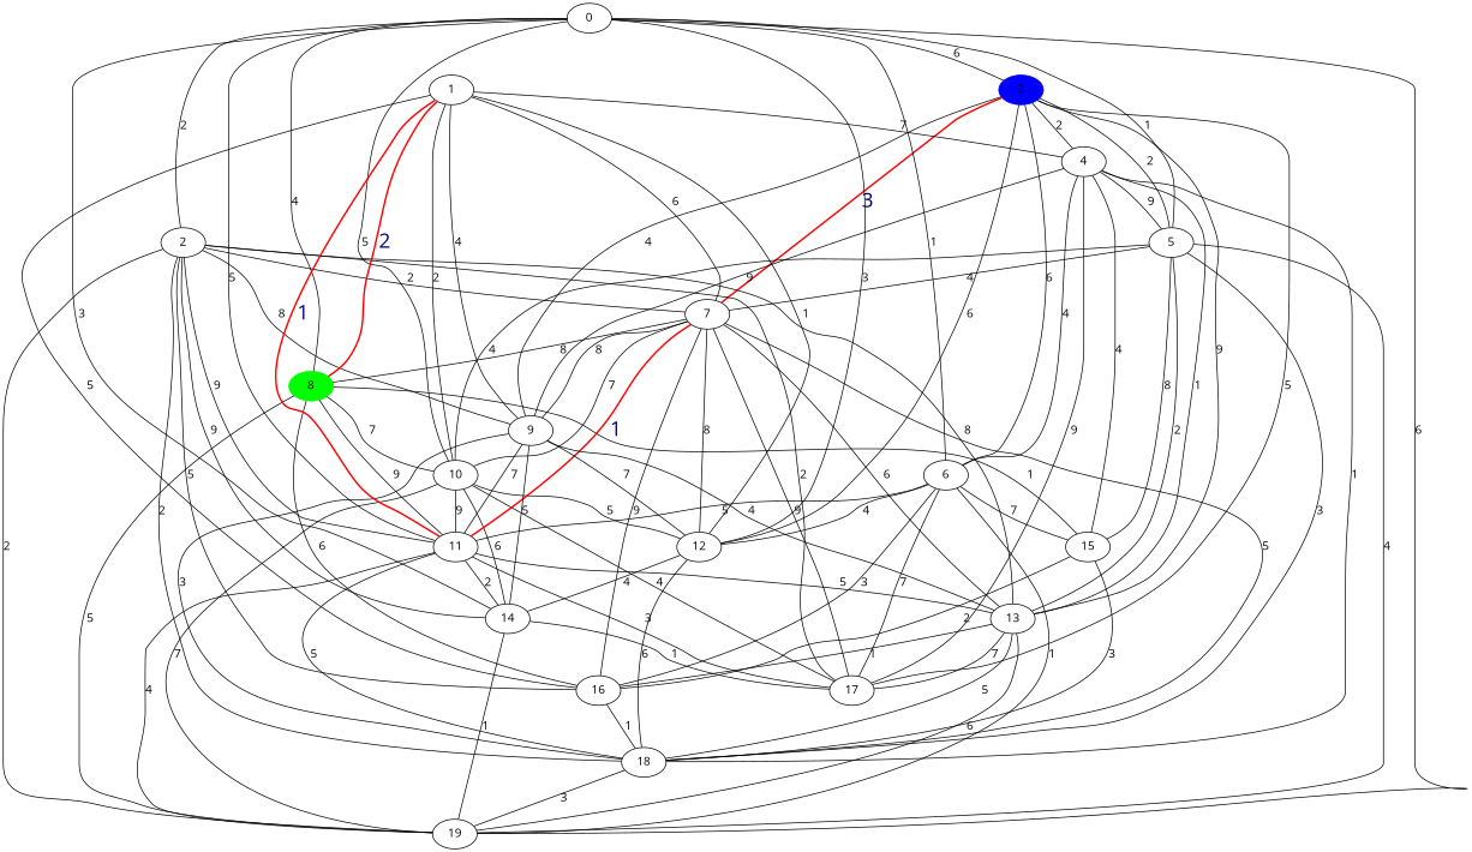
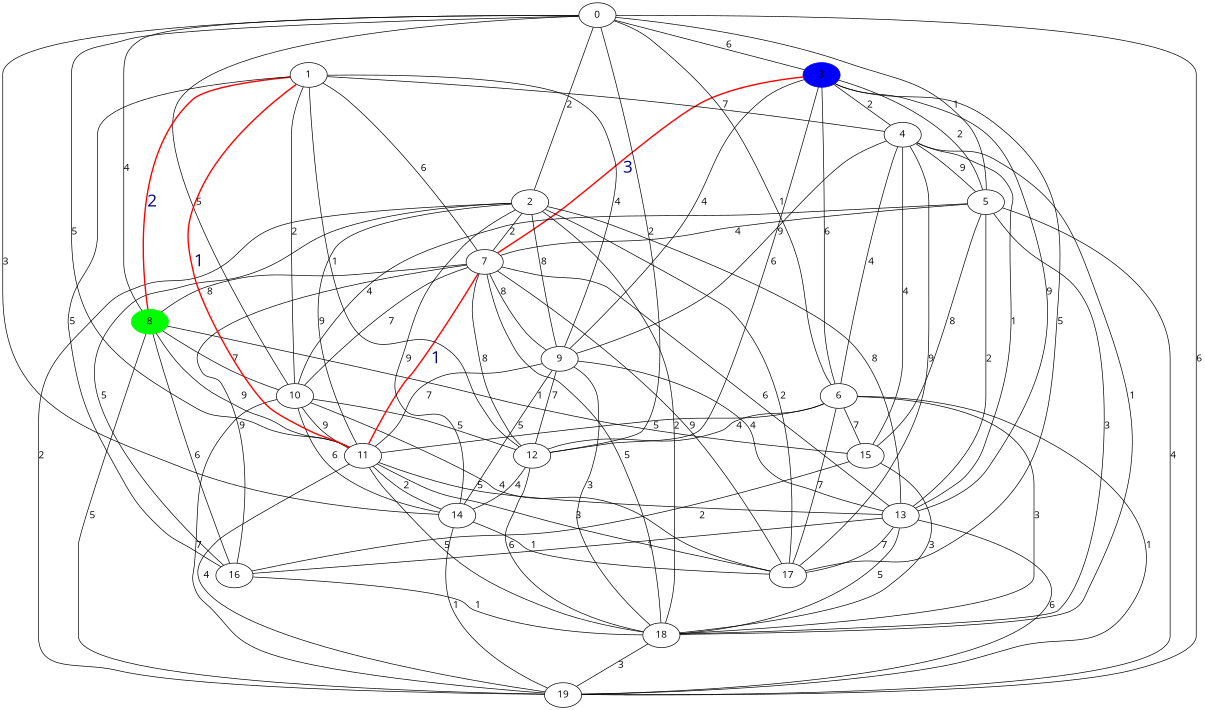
  graph {
    fontname="Open Sans"
    node [fontname="Open Sans"]
    edge [fontname="Open Sans"]
    8 [color=green style=filled]
    10
    11
    19
    16
    15
    12
    17
    14
    13
    18
    3 [color=blue style=filled]
    5
    6
    4
    7
    9
    0
    2
    1
    8 -- 10 [label=7]
    8 -- 11 [label=9]
    8 -- 19 [label=5]
    8 -- 16 [label=6]
    8 -- 15 [label=1]
    10 -- 11 [label=9]
    10 -- 19 [label=7]
    10 -- 12 [label=5]
    10 -- 17 [label=4]
    10 -- 14 [label=6]
    11 -- 19 [label=4]
    11 -- 17 [label=3]
    11 -- 14 [label=2]
    11 -- 13 [label=5]
    11 -- 18 [label=5]
    16 -- 18 [label=1]
    15 -- 16 [label=2]
    15 -- 18 [label=3]
    12 -- 14 [label=4]
    12 -- 18 [label=6]
    14 -- 19 [label=1]
    14 -- 17 [label=1]
    13 -- 19 [label=6]
    13 -- 16 [label=1]
    13 -- 17 [label=7]
    13 -- 18 [label=5]
    18 -- 19 [label=3]
    3 -- 12 [label=6]
    3 -- 17 [label=5]
    3 -- 13 [label=9]
    3 -- 5 [label=2]
    3 -- 6 [label=6]
    3 -- 4 [label=2]
    3 -- 7 [color=red fontcolor=navyblue fontsize=24 label=3 style=bold]
    3 -- 9 [label=4]
    5 -- 10 [label=4]
    5 -- 19 [label=4]
    5 -- 15 [label=8]
    5 -- 13 [label=2]
    5 -- 18 [label=3]
    5 -- 7 [label=4]
    6 -- 11 [label=5]
    6 -- 19 [label=1]
-   6 -- 16 [label=3]
+   6 -- 18 [label=3]
    6 -- 15 [label=7]
    6 -- 12 [label=4]
    6 -- 17 [label=7]
    4 -- 15 [label=4]
    4 -- 17 [label=9]
    4 -- 13 [label=1]
    4 -- 18 [label=1]
    4 -- 5 [label=9]
    4 -- 6 [label=4]
    4 -- 9 [label=9]
    7 -- 8 [label=8]
    7 -- 10 [label=7]
    7 -- 11 [color=red fontcolor=navyblue fontsize=24 label=1 style=bold]
    7 -- 16 [label=9]
    7 -- 12 [label=8]
    7 -- 17 [label=9]
    7 -- 13 [label=6]
    7 -- 18 [label=5]
    7 -- 9 [label=8]
    9 -- 11 [label=7]
    9 -- 12 [label=7]
    9 -- 14 [label=5]
    9 -- 13 [label=4]
    9 -- 18 [label=3]
    0 -- 8 [label=4]
    0 -- 10 [label=5]
    0 -- 11 [label=5]
    0 -- 19 [label=6]
-   0 -- 12 [label=3]
+   0 -- 12 [label=2]
    0 -- 14 [label=3]
    0 -- 3 [label=6]
    0 -- 5 [label=1]
    0 -- 6 [label=1]
    0 -- 2 [label=2]
    2 -- 11 [label=9]
    2 -- 19 [label=2]
    2 -- 16 [label=5]
    2 -- 17 [label=2]
    2 -- 14 [label=9]
    2 -- 13 [label=8]
    2 -- 18 [label=2]
    2 -- 7 [label=2]
    2 -- 9 [label=8]
    1 -- 8 [color=red fontcolor=navyblue fontsize=24 label=2 style=bold]
    1 -- 10 [label=2]
    1 -- 11 [color=red fontcolor=navyblue fontsize=24 label=1 style=bold]
    1 -- 16 [label=5]
    1 -- 12 [label=1]
    1 -- 4 [label=7]
    1 -- 7 [label=6]
    1 -- 9 [label=4]
  }
